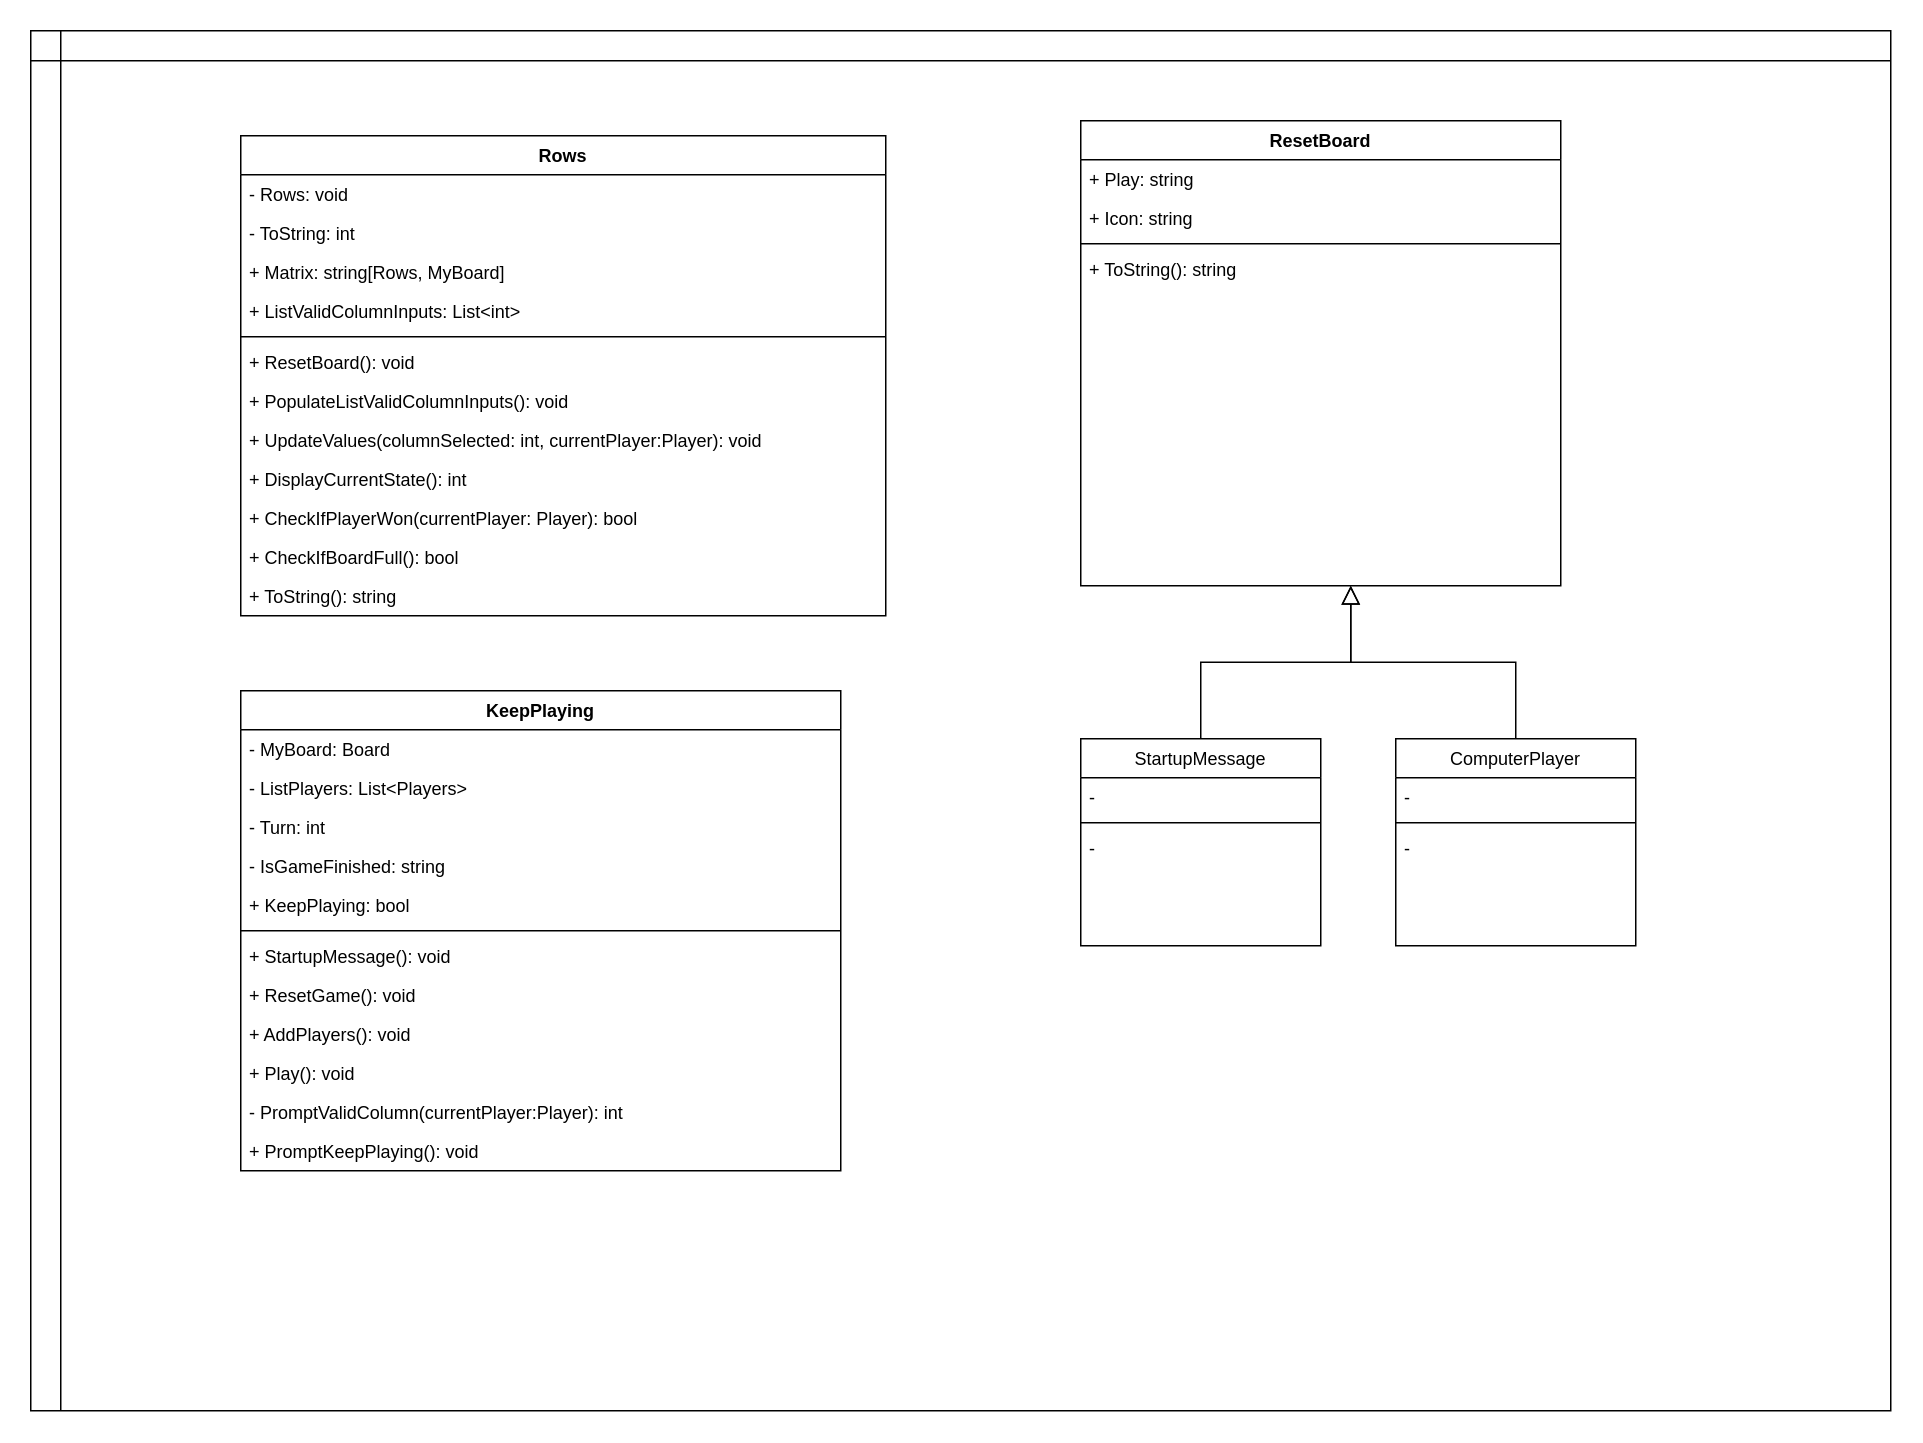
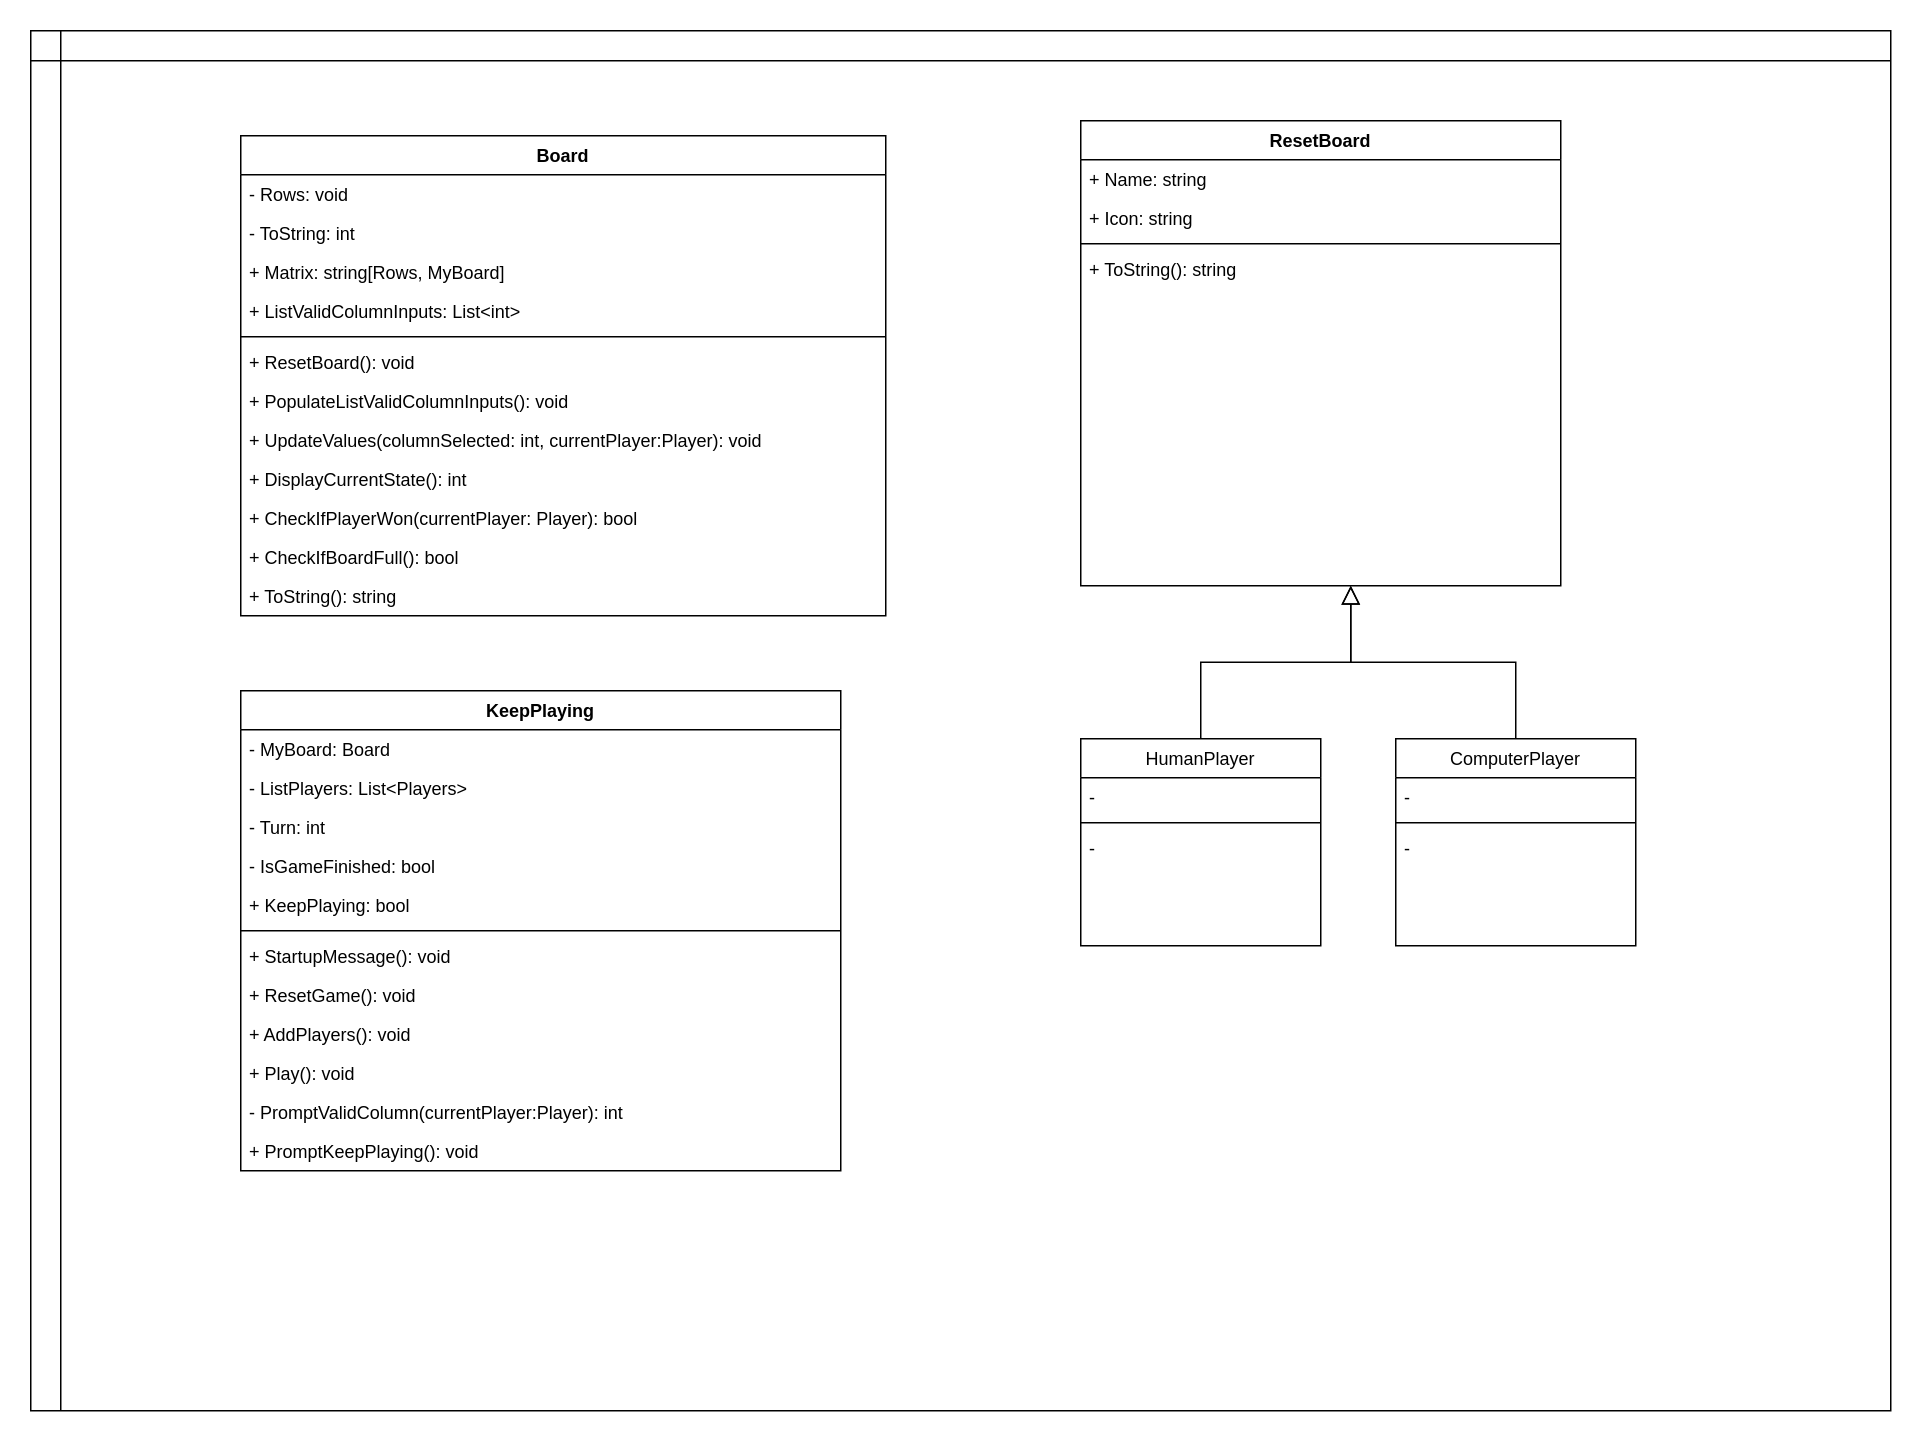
  <mxCell id="0" />
  <mxCell id="1" parent="0" />
  <mxCell id="2" value="" style="shape=internalStorage;whiteSpace=wrap;html=1;backgroundOutline=1;" parent="1" vertex="1"><mxGeometry x="20" y="20" width="1240" height="920" as="geometry" /></mxCell>
- <mxCell id="3" value="Rows" style="swimlane;fontStyle=1;align=center;verticalAlign=top;childLayout=stackLayout;horizontal=1;startSize=26;horizontalStack=0;resizeParent=1;resizeLast=0;collapsible=1;marginBottom=0;rounded=0;shadow=0;strokeWidth=1;" parent="1" vertex="1"><mxGeometry x="160" y="90" width="430" height="320" as="geometry"><mxRectangle x="230" y="140" width="160" height="26" as="alternateBounds" /></mxGeometry></mxCell>
+ <mxCell id="3" value="Board" style="swimlane;fontStyle=1;align=center;verticalAlign=top;childLayout=stackLayout;horizontal=1;startSize=26;horizontalStack=0;resizeParent=1;resizeLast=0;collapsible=1;marginBottom=0;rounded=0;shadow=0;strokeWidth=1;" parent="1" vertex="1"><mxGeometry x="160" y="90" width="430" height="320" as="geometry"><mxRectangle x="230" y="140" width="160" height="26" as="alternateBounds" /></mxGeometry></mxCell>
  <mxCell id="4" value="- Rows: void" style="text;align=left;verticalAlign=top;spacingLeft=4;spacingRight=4;overflow=hidden;rotatable=0;points=[[0,0.5],[1,0.5]];portConstraint=eastwest;" parent="3" vertex="1"><mxGeometry y="26" width="430" height="26" as="geometry" /></mxCell>
  <mxCell id="5" value="- ToString: int" style="text;align=left;verticalAlign=top;spacingLeft=4;spacingRight=4;overflow=hidden;rotatable=0;points=[[0,0.5],[1,0.5]];portConstraint=eastwest;rounded=0;shadow=0;html=0;" parent="3" vertex="1"><mxGeometry y="52" width="430" height="26" as="geometry" /></mxCell>
  <mxCell id="6" value="+ Matrix: string[Rows, MyBoard]" style="text;align=left;verticalAlign=top;spacingLeft=4;spacingRight=4;overflow=hidden;rotatable=0;points=[[0,0.5],[1,0.5]];portConstraint=eastwest;rounded=0;shadow=0;html=0;" parent="3" vertex="1"><mxGeometry y="78" width="430" height="26" as="geometry" /></mxCell>
  <mxCell id="7" value="+ ListValidColumnInputs: List&lt;int&gt;" style="text;align=left;verticalAlign=top;spacingLeft=4;spacingRight=4;overflow=hidden;rotatable=0;points=[[0,0.5],[1,0.5]];portConstraint=eastwest;rounded=0;shadow=0;html=0;" parent="3" vertex="1"><mxGeometry y="104" width="430" height="26" as="geometry" /></mxCell>
  <mxCell id="8" value="" style="line;html=1;strokeWidth=1;align=left;verticalAlign=middle;spacingTop=-1;spacingLeft=3;spacingRight=3;rotatable=0;labelPosition=right;points=[];portConstraint=eastwest;" parent="3" vertex="1"><mxGeometry y="130" width="430" height="8" as="geometry" /></mxCell>
  <mxCell id="9" value="+ ResetBoard(): void" style="text;align=left;verticalAlign=top;spacingLeft=4;spacingRight=4;overflow=hidden;rotatable=0;points=[[0,0.5],[1,0.5]];portConstraint=eastwest;" parent="3" vertex="1"><mxGeometry y="138" width="430" height="26" as="geometry" /></mxCell>
  <mxCell id="10" value="+ PopulateListValidColumnInputs(): void" style="text;align=left;verticalAlign=top;spacingLeft=4;spacingRight=4;overflow=hidden;rotatable=0;points=[[0,0.5],[1,0.5]];portConstraint=eastwest;" parent="3" vertex="1"><mxGeometry y="164" width="430" height="26" as="geometry" /></mxCell>
  <mxCell id="11" value="+ UpdateValues(columnSelected: int, currentPlayer:Player): void" style="text;align=left;verticalAlign=top;spacingLeft=4;spacingRight=4;overflow=hidden;rotatable=0;points=[[0,0.5],[1,0.5]];portConstraint=eastwest;" parent="3" vertex="1"><mxGeometry y="190" width="430" height="26" as="geometry" /></mxCell>
  <mxCell id="12" value="+ DisplayCurrentState(): int" style="text;align=left;verticalAlign=top;spacingLeft=4;spacingRight=4;overflow=hidden;rotatable=0;points=[[0,0.5],[1,0.5]];portConstraint=eastwest;" parent="3" vertex="1"><mxGeometry y="216" width="430" height="26" as="geometry" /></mxCell>
  <mxCell id="13" value="+ CheckIfPlayerWon(currentPlayer: Player): bool" style="text;align=left;verticalAlign=top;spacingLeft=4;spacingRight=4;overflow=hidden;rotatable=0;points=[[0,0.5],[1,0.5]];portConstraint=eastwest;" parent="3" vertex="1"><mxGeometry y="242" width="430" height="26" as="geometry" /></mxCell>
  <mxCell id="14" value="+ CheckIfBoardFull(): bool" style="text;align=left;verticalAlign=top;spacingLeft=4;spacingRight=4;overflow=hidden;rotatable=0;points=[[0,0.5],[1,0.5]];portConstraint=eastwest;" parent="3" vertex="1"><mxGeometry y="268" width="430" height="26" as="geometry" /></mxCell>
  <mxCell id="15" value="+ ToString(): string" style="text;align=left;verticalAlign=top;spacingLeft=4;spacingRight=4;overflow=hidden;rotatable=0;points=[[0,0.5],[1,0.5]];portConstraint=eastwest;" parent="3" vertex="1"><mxGeometry y="294" width="430" height="26" as="geometry" /></mxCell>
  <mxCell id="16" value="ResetBoard" style="swimlane;fontStyle=1;align=center;verticalAlign=top;childLayout=stackLayout;horizontal=1;startSize=26;horizontalStack=0;resizeParent=1;resizeLast=0;collapsible=1;marginBottom=0;rounded=0;shadow=0;strokeWidth=1;" parent="1" vertex="1"><mxGeometry x="720" y="80" width="320" height="310" as="geometry"><mxRectangle x="230" y="140" width="160" height="26" as="alternateBounds" /></mxGeometry></mxCell>
- <mxCell id="17" value="+ Play: string" style="text;align=left;verticalAlign=top;spacingLeft=4;spacingRight=4;overflow=hidden;rotatable=0;points=[[0,0.5],[1,0.5]];portConstraint=eastwest;" parent="16" vertex="1"><mxGeometry y="26" width="320" height="26" as="geometry" /></mxCell>
+ <mxCell id="17" value="+ Name: string" style="text;align=left;verticalAlign=top;spacingLeft=4;spacingRight=4;overflow=hidden;rotatable=0;points=[[0,0.5],[1,0.5]];portConstraint=eastwest;" parent="16" vertex="1"><mxGeometry y="26" width="320" height="26" as="geometry" /></mxCell>
  <mxCell id="18" value="+ Icon: string" style="text;align=left;verticalAlign=top;spacingLeft=4;spacingRight=4;overflow=hidden;rotatable=0;points=[[0,0.5],[1,0.5]];portConstraint=eastwest;rounded=0;shadow=0;html=0;" parent="16" vertex="1"><mxGeometry y="52" width="320" height="26" as="geometry" /></mxCell>
  <mxCell id="19" value="" style="line;html=1;strokeWidth=1;align=left;verticalAlign=middle;spacingTop=-1;spacingLeft=3;spacingRight=3;rotatable=0;labelPosition=right;points=[];portConstraint=eastwest;" parent="16" vertex="1"><mxGeometry y="78" width="320" height="8" as="geometry" /></mxCell>
  <mxCell id="20" value="+ ToString(): string" style="text;align=left;verticalAlign=top;spacingLeft=4;spacingRight=4;overflow=hidden;rotatable=0;points=[[0,0.5],[1,0.5]];portConstraint=eastwest;" parent="16" vertex="1"><mxGeometry y="86" width="320" height="26" as="geometry" /></mxCell>
  <mxCell id="21" value="KeepPlaying" style="swimlane;fontStyle=1;align=center;verticalAlign=top;childLayout=stackLayout;horizontal=1;startSize=26;horizontalStack=0;resizeParent=1;resizeLast=0;collapsible=1;marginBottom=0;rounded=0;shadow=0;strokeWidth=1;" parent="1" vertex="1"><mxGeometry x="160" y="460" width="400" height="320" as="geometry"><mxRectangle x="230" y="140" width="160" height="26" as="alternateBounds" /></mxGeometry></mxCell>
  <mxCell id="22" value="- MyBoard: Board" style="text;align=left;verticalAlign=top;spacingLeft=4;spacingRight=4;overflow=hidden;rotatable=0;points=[[0,0.5],[1,0.5]];portConstraint=eastwest;" parent="21" vertex="1"><mxGeometry y="26" width="400" height="26" as="geometry" /></mxCell>
  <mxCell id="23" value="- ListPlayers: List&lt;Players&gt;" style="text;align=left;verticalAlign=top;spacingLeft=4;spacingRight=4;overflow=hidden;rotatable=0;points=[[0,0.5],[1,0.5]];portConstraint=eastwest;rounded=0;shadow=0;html=0;" parent="21" vertex="1"><mxGeometry y="52" width="400" height="26" as="geometry" /></mxCell>
  <mxCell id="24" value="- Turn: int" style="text;align=left;verticalAlign=top;spacingLeft=4;spacingRight=4;overflow=hidden;rotatable=0;points=[[0,0.5],[1,0.5]];portConstraint=eastwest;rounded=0;shadow=0;html=0;" parent="21" vertex="1"><mxGeometry y="78" width="400" height="26" as="geometry" /></mxCell>
- <mxCell id="25" value="- IsGameFinished: string" style="text;align=left;verticalAlign=top;spacingLeft=4;spacingRight=4;overflow=hidden;rotatable=0;points=[[0,0.5],[1,0.5]];portConstraint=eastwest;rounded=0;shadow=0;html=0;" parent="21" vertex="1"><mxGeometry y="104" width="400" height="26" as="geometry" /></mxCell>
+ <mxCell id="25" value="- IsGameFinished: bool" style="text;align=left;verticalAlign=top;spacingLeft=4;spacingRight=4;overflow=hidden;rotatable=0;points=[[0,0.5],[1,0.5]];portConstraint=eastwest;rounded=0;shadow=0;html=0;" parent="21" vertex="1"><mxGeometry y="104" width="400" height="26" as="geometry" /></mxCell>
  <mxCell id="26" value="+ KeepPlaying: bool" style="text;align=left;verticalAlign=top;spacingLeft=4;spacingRight=4;overflow=hidden;rotatable=0;points=[[0,0.5],[1,0.5]];portConstraint=eastwest;rounded=0;shadow=0;html=0;" parent="21" vertex="1"><mxGeometry y="130" width="400" height="26" as="geometry" /></mxCell>
  <mxCell id="27" value="" style="line;html=1;strokeWidth=1;align=left;verticalAlign=middle;spacingTop=-1;spacingLeft=3;spacingRight=3;rotatable=0;labelPosition=right;points=[];portConstraint=eastwest;" parent="21" vertex="1"><mxGeometry y="156" width="400" height="8" as="geometry" /></mxCell>
  <mxCell id="28" value="+ StartupMessage(): void" style="text;align=left;verticalAlign=top;spacingLeft=4;spacingRight=4;overflow=hidden;rotatable=0;points=[[0,0.5],[1,0.5]];portConstraint=eastwest;" parent="21" vertex="1"><mxGeometry y="164" width="400" height="26" as="geometry" /></mxCell>
  <mxCell id="29" value="+ ResetGame(): void" style="text;align=left;verticalAlign=top;spacingLeft=4;spacingRight=4;overflow=hidden;rotatable=0;points=[[0,0.5],[1,0.5]];portConstraint=eastwest;" parent="21" vertex="1"><mxGeometry y="190" width="400" height="26" as="geometry" /></mxCell>
  <mxCell id="30" value="+ AddPlayers(): void" style="text;align=left;verticalAlign=top;spacingLeft=4;spacingRight=4;overflow=hidden;rotatable=0;points=[[0,0.5],[1,0.5]];portConstraint=eastwest;" parent="21" vertex="1"><mxGeometry y="216" width="400" height="26" as="geometry" /></mxCell>
  <mxCell id="31" value="+ Play(): void" style="text;align=left;verticalAlign=top;spacingLeft=4;spacingRight=4;overflow=hidden;rotatable=0;points=[[0,0.5],[1,0.5]];portConstraint=eastwest;" parent="21" vertex="1"><mxGeometry y="242" width="400" height="26" as="geometry" /></mxCell>
  <mxCell id="32" value="- PromptValidColumn(currentPlayer:Player): int" style="text;align=left;verticalAlign=top;spacingLeft=4;spacingRight=4;overflow=hidden;rotatable=0;points=[[0,0.5],[1,0.5]];portConstraint=eastwest;" parent="21" vertex="1"><mxGeometry y="268" width="400" height="26" as="geometry" /></mxCell>
  <mxCell id="33" value="+ PromptKeepPlaying(): void" style="text;align=left;verticalAlign=top;spacingLeft=4;spacingRight=4;overflow=hidden;rotatable=0;points=[[0,0.5],[1,0.5]];portConstraint=eastwest;" parent="21" vertex="1"><mxGeometry y="294" width="400" height="26" as="geometry" /></mxCell>
- <mxCell id="34" value="StartupMessage" style="swimlane;fontStyle=0;align=center;verticalAlign=top;childLayout=stackLayout;horizontal=1;startSize=26;horizontalStack=0;resizeParent=1;resizeLast=0;collapsible=1;marginBottom=0;rounded=0;shadow=0;strokeWidth=1;" parent="1" vertex="1"><mxGeometry x="720" y="492" width="160" height="138" as="geometry"><mxRectangle x="130" y="380" width="160" height="26" as="alternateBounds" /></mxGeometry></mxCell>
+ <mxCell id="34" value="HumanPlayer" style="swimlane;fontStyle=0;align=center;verticalAlign=top;childLayout=stackLayout;horizontal=1;startSize=26;horizontalStack=0;resizeParent=1;resizeLast=0;collapsible=1;marginBottom=0;rounded=0;shadow=0;strokeWidth=1;" parent="1" vertex="1"><mxGeometry x="720" y="492" width="160" height="138" as="geometry"><mxRectangle x="130" y="380" width="160" height="26" as="alternateBounds" /></mxGeometry></mxCell>
  <mxCell id="35" value="- " style="text;align=left;verticalAlign=top;spacingLeft=4;spacingRight=4;overflow=hidden;rotatable=0;points=[[0,0.5],[1,0.5]];portConstraint=eastwest;rounded=0;shadow=0;html=0;" parent="34" vertex="1"><mxGeometry y="26" width="160" height="26" as="geometry" /></mxCell>
  <mxCell id="36" value="" style="line;html=1;strokeWidth=1;align=left;verticalAlign=middle;spacingTop=-1;spacingLeft=3;spacingRight=3;rotatable=0;labelPosition=right;points=[];portConstraint=eastwest;" parent="34" vertex="1"><mxGeometry y="52" width="160" height="8" as="geometry" /></mxCell>
  <mxCell id="37" value="- " style="text;align=left;verticalAlign=top;spacingLeft=4;spacingRight=4;overflow=hidden;rotatable=0;points=[[0,0.5],[1,0.5]];portConstraint=eastwest;fontStyle=0" parent="34" vertex="1"><mxGeometry y="60" width="160" height="26" as="geometry" /></mxCell>
  <mxCell id="38" value="" style="endArrow=block;endSize=10;endFill=0;shadow=0;strokeWidth=1;rounded=0;edgeStyle=elbowEdgeStyle;elbow=vertical;" parent="1" source="34" edge="1"><mxGeometry width="160" relative="1" as="geometry"><mxPoint x="800" y="335" as="sourcePoint" /><mxPoint x="900" y="390" as="targetPoint" /></mxGeometry></mxCell>
  <mxCell id="39" value="ComputerPlayer" style="swimlane;fontStyle=0;align=center;verticalAlign=top;childLayout=stackLayout;horizontal=1;startSize=26;horizontalStack=0;resizeParent=1;resizeLast=0;collapsible=1;marginBottom=0;rounded=0;shadow=0;strokeWidth=1;" parent="1" vertex="1"><mxGeometry x="930" y="492" width="160" height="138" as="geometry"><mxRectangle x="340" y="380" width="170" height="26" as="alternateBounds" /></mxGeometry></mxCell>
  <mxCell id="40" value="- " style="text;align=left;verticalAlign=top;spacingLeft=4;spacingRight=4;overflow=hidden;rotatable=0;points=[[0,0.5],[1,0.5]];portConstraint=eastwest;" parent="39" vertex="1"><mxGeometry y="26" width="160" height="26" as="geometry" /></mxCell>
  <mxCell id="41" value="" style="line;html=1;strokeWidth=1;align=left;verticalAlign=middle;spacingTop=-1;spacingLeft=3;spacingRight=3;rotatable=0;labelPosition=right;points=[];portConstraint=eastwest;" parent="39" vertex="1"><mxGeometry y="52" width="160" height="8" as="geometry" /></mxCell>
  <mxCell id="42" value="- " style="text;align=left;verticalAlign=top;spacingLeft=4;spacingRight=4;overflow=hidden;rotatable=0;points=[[0,0.5],[1,0.5]];portConstraint=eastwest;fontStyle=0" parent="39" vertex="1"><mxGeometry y="60" width="160" height="26" as="geometry" /></mxCell>
  <mxCell id="43" value="" style="endArrow=block;endSize=10;endFill=0;shadow=0;strokeWidth=1;rounded=0;edgeStyle=elbowEdgeStyle;elbow=vertical;" parent="1" source="39" edge="1"><mxGeometry width="160" relative="1" as="geometry"><mxPoint x="810" y="505" as="sourcePoint" /><mxPoint x="900" y="390" as="targetPoint" /></mxGeometry></mxCell>
